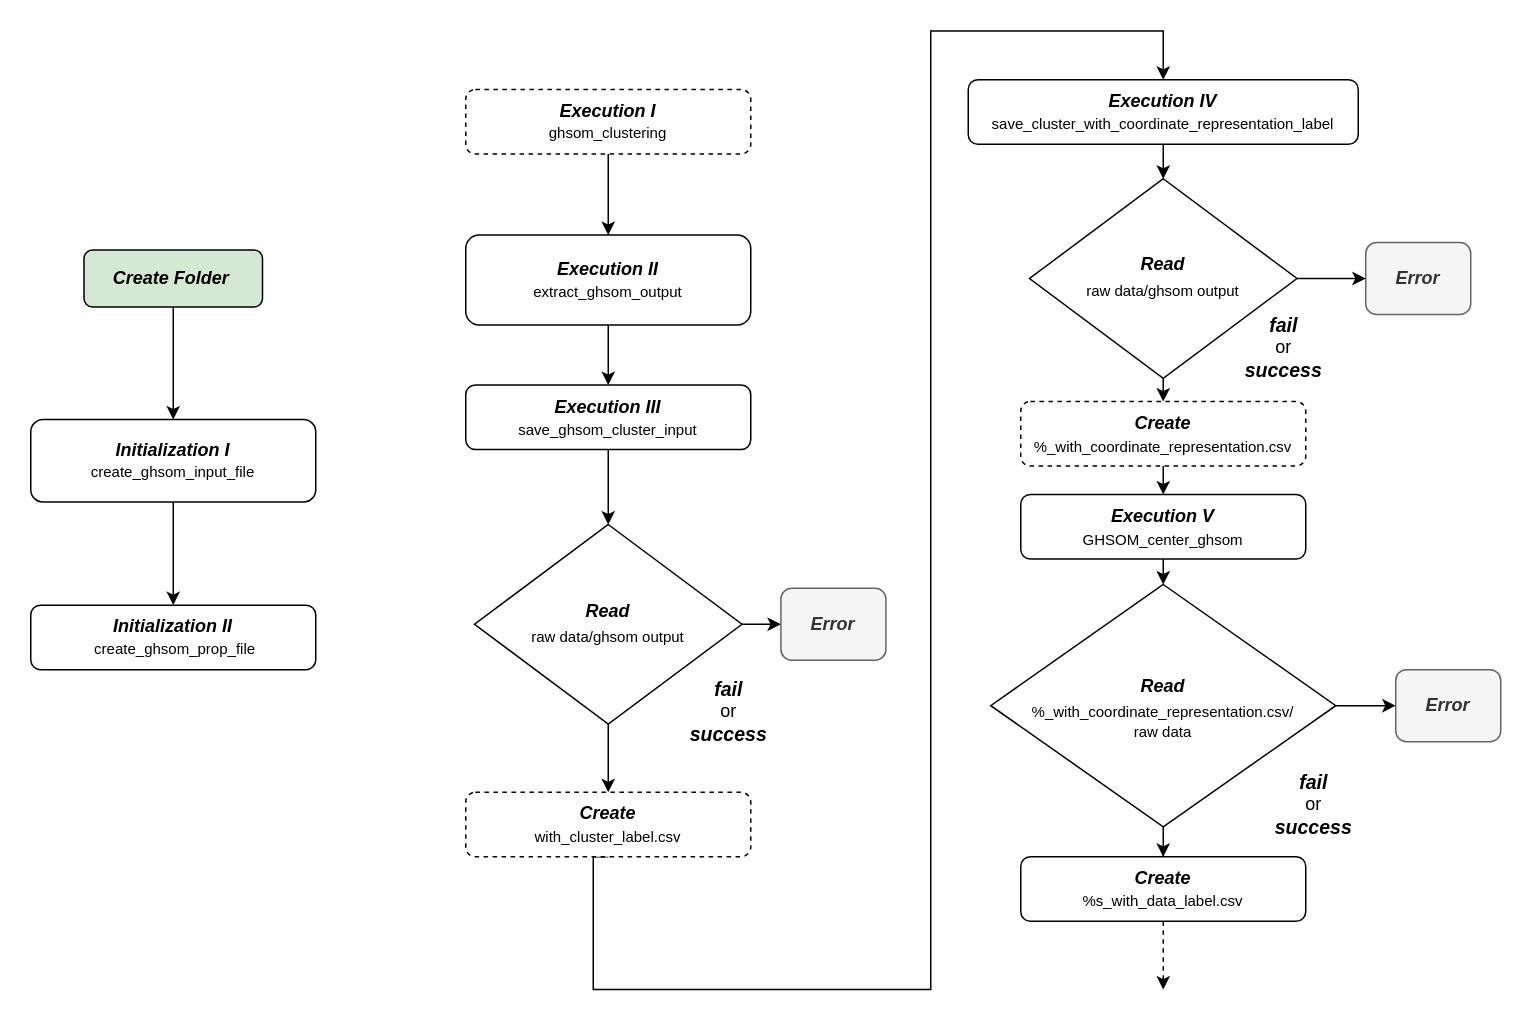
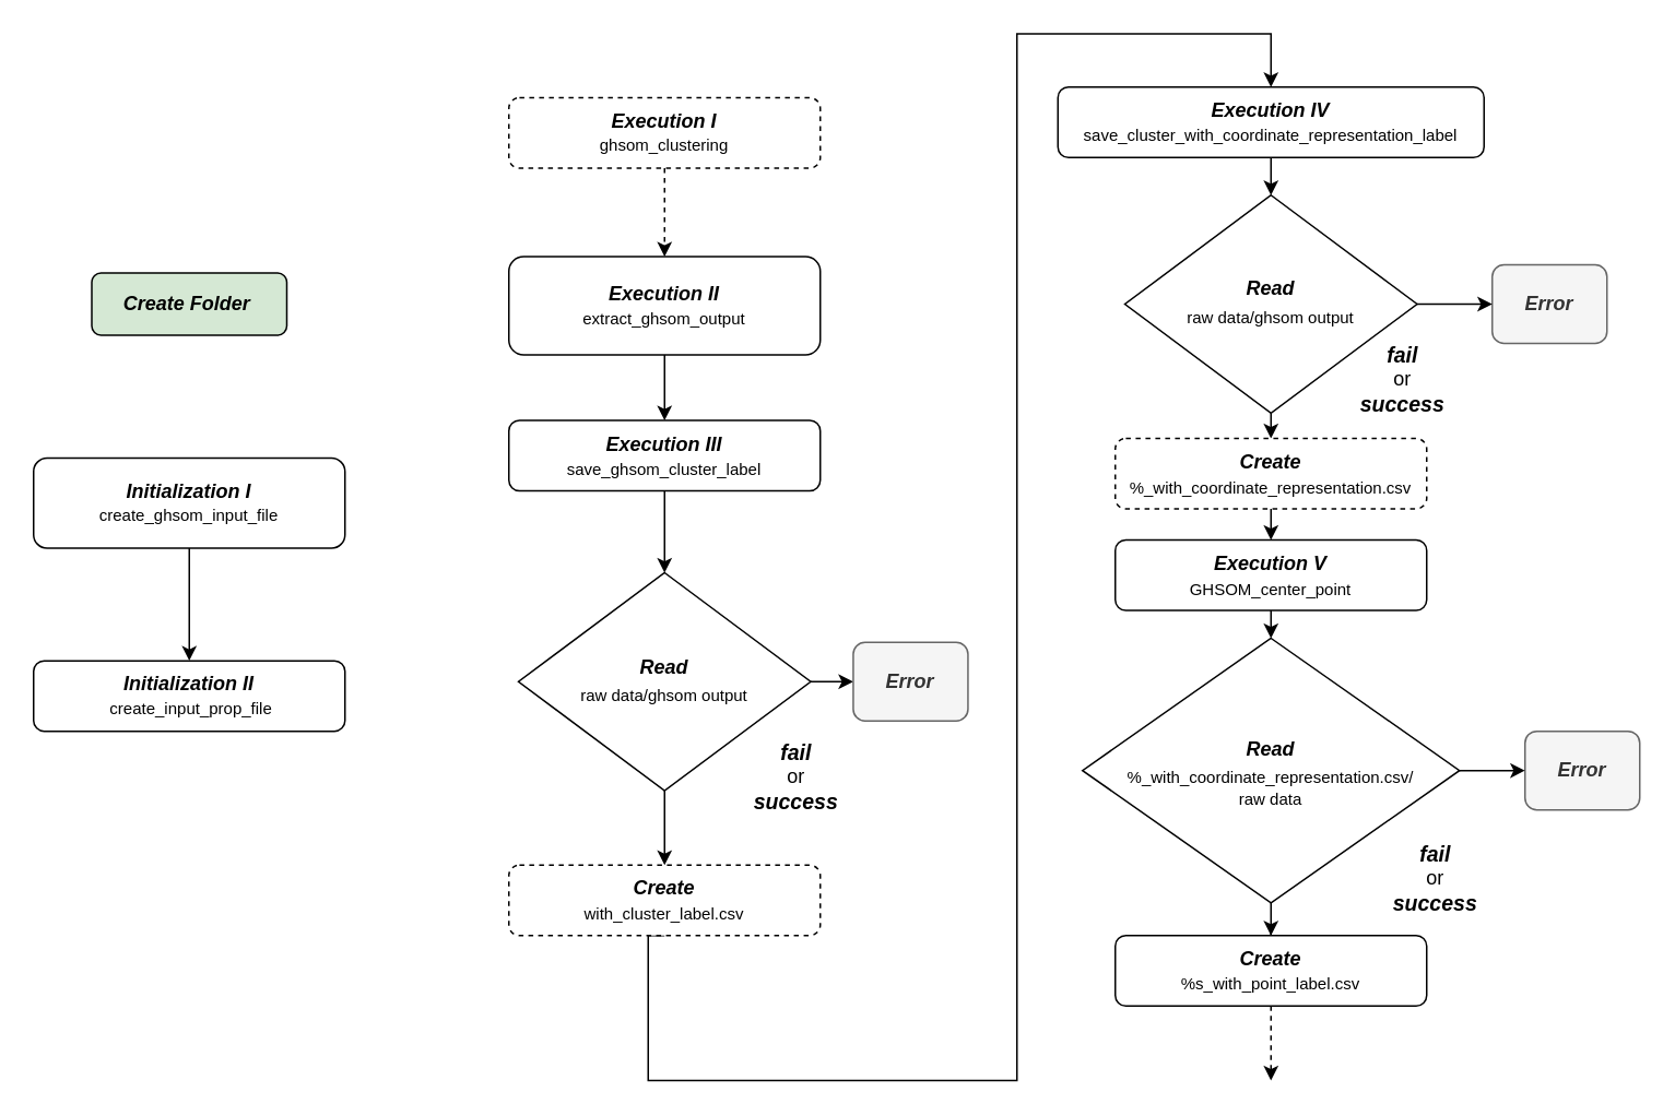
  <mxCell id="0" />
  <mxCell id="1" parent="0" />
- <mxCell id="2" value="" style="edgeStyle=orthogonalEdgeStyle;rounded=0;orthogonalLoop=1;jettySize=auto;html=1;" parent="1" source="3" target="5" edge="1"><mxGeometry relative="1" as="geometry" /></mxCell>
  <mxCell id="3" value="&lt;i&gt;&lt;b&gt;Create Folder&lt;/b&gt;&lt;/i&gt;&amp;nbsp;" style="rounded=1;whiteSpace=wrap;html=1;fontSize=12;glass=0;strokeWidth=1;shadow=0;fillColor=#d5e8d4;" parent="1" vertex="1"><mxGeometry x="55.5" y="166" width="119" height="38" as="geometry" /></mxCell>
  <mxCell id="4" value="" style="edgeStyle=orthogonalEdgeStyle;rounded=0;orthogonalLoop=1;jettySize=auto;html=1;" parent="1" source="5" target="11" edge="1"><mxGeometry relative="1" as="geometry" /></mxCell>
  <mxCell id="5" value="&lt;b style=&quot;font-size: 11px&quot;&gt;&lt;i&gt;&lt;font style=&quot;font-size: 12px&quot;&gt;Initialization I&lt;/font&gt;&lt;/i&gt;&lt;/b&gt;&lt;br&gt;&lt;font style=&quot;font-size: 10px ; line-height: 140%&quot;&gt;&lt;font style=&quot;font-size: 10px&quot;&gt;create&lt;/font&gt;&lt;font style=&quot;font-size: 10px&quot;&gt;_ghsom_input_file&lt;/font&gt;&lt;/font&gt;" style="rounded=1;whiteSpace=wrap;html=1;fontSize=12;glass=0;strokeWidth=1;shadow=0;" parent="1" vertex="1"><mxGeometry x="20" y="279" width="190" height="55" as="geometry" /></mxCell>
  <mxCell id="6" value="" style="edgeStyle=orthogonalEdgeStyle;rounded=0;orthogonalLoop=1;jettySize=auto;html=1;" parent="1" source="8" target="9" edge="1"><mxGeometry relative="1" as="geometry" /></mxCell>
  <mxCell id="7" value="" style="edgeStyle=orthogonalEdgeStyle;rounded=0;orthogonalLoop=1;jettySize=auto;html=1;" parent="1" source="8" target="17" edge="1"><mxGeometry relative="1" as="geometry" /></mxCell>
  <mxCell id="8" value="&lt;p style=&quot;line-height: 140%&quot;&gt;&lt;i&gt;&lt;b style=&quot;line-height: 120%&quot;&gt;Read&lt;/b&gt;&lt;/i&gt;&lt;br&gt;&lt;font style=&quot;font-size: 10px&quot;&gt;raw data/ghsom output&lt;/font&gt;&lt;/p&gt;" style="rhombus;whiteSpace=wrap;html=1;" parent="1" vertex="1"><mxGeometry x="315.85" y="349" width="178.31" height="133" as="geometry" /></mxCell>
  <mxCell id="9" value="&lt;i&gt;&lt;b&gt;Error&lt;/b&gt;&lt;/i&gt;" style="rounded=1;whiteSpace=wrap;html=1;fontSize=12;glass=0;strokeWidth=1;shadow=0;fillColor=#f5f5f5;strokeColor=#666666;fontColor=#333333;" parent="1" vertex="1"><mxGeometry x="520.12" y="391.5" width="70" height="48" as="geometry" /></mxCell>
  <mxCell id="10" value="&lt;i&gt;&lt;b&gt;&lt;font style=&quot;font-size: 13px&quot;&gt;fail&lt;/font&gt;&lt;/b&gt;&lt;/i&gt;&lt;br&gt;or&lt;br&gt;&lt;i&gt;&lt;b&gt;&lt;font style=&quot;font-size: 13px&quot;&gt;success&lt;/font&gt;&lt;/b&gt;&lt;/i&gt;" style="text;html=1;resizable=0;autosize=1;align=center;verticalAlign=middle;points=[];fillColor=none;strokeColor=none;rounded=0;" parent="1" vertex="1"><mxGeometry x="450.12" y="449" width="70" height="50" as="geometry" /></mxCell>
- <mxCell id="11" value="&lt;b style=&quot;font-size: 11px&quot;&gt;&lt;i&gt;&lt;font style=&quot;font-size: 12px&quot;&gt;Initialization II&lt;/font&gt;&lt;/i&gt;&lt;/b&gt;&lt;br&gt;&lt;div&gt;&lt;span style=&quot;font-size: 10px&quot;&gt;&amp;nbsp;create_ghsom_prop_&lt;/span&gt;&lt;span style=&quot;font-size: 10px&quot;&gt;file&lt;/span&gt;&lt;/div&gt;" style="rounded=1;whiteSpace=wrap;html=1;fontSize=12;glass=0;strokeWidth=1;shadow=0;" parent="1" vertex="1"><mxGeometry x="20" y="402.75" width="190" height="43" as="geometry" /></mxCell>
+ <mxCell id="11" value="&lt;b style=&quot;font-size: 11px&quot;&gt;&lt;i&gt;&lt;font style=&quot;font-size: 12px&quot;&gt;Initialization II&lt;/font&gt;&lt;/i&gt;&lt;/b&gt;&lt;br&gt;&lt;div&gt;&lt;span style=&quot;font-size: 10px&quot;&gt;&amp;nbsp;create_input_prop_&lt;/span&gt;&lt;span style=&quot;font-size: 10px&quot;&gt;file&lt;/span&gt;&lt;/div&gt;" style="rounded=1;whiteSpace=wrap;html=1;fontSize=12;glass=0;strokeWidth=1;shadow=0;" parent="1" vertex="1"><mxGeometry x="20" y="402.75" width="190" height="43" as="geometry" /></mxCell>
  <mxCell id="12" value="" style="edgeStyle=orthogonalEdgeStyle;rounded=0;orthogonalLoop=1;jettySize=auto;html=1;" parent="1" source="36" target="15" edge="1"><mxGeometry relative="1" as="geometry" /></mxCell>
  <mxCell id="13" value="&lt;b style=&quot;font-size: 11px&quot;&gt;&lt;i&gt;&lt;font style=&quot;font-size: 12px&quot;&gt;Execution I&lt;/font&gt;&lt;/i&gt;&lt;/b&gt;&lt;br&gt;&lt;font style=&quot;font-size: 10px ; line-height: 140%&quot;&gt;&lt;font style=&quot;font-size: 10px&quot;&gt;ghsom_clustering&lt;/font&gt;&lt;/font&gt;" style="rounded=1;whiteSpace=wrap;html=1;fontSize=12;glass=0;strokeWidth=1;shadow=0;dashed=1;" parent="1" vertex="1"><mxGeometry x="310" y="59" width="190" height="43" as="geometry" /></mxCell>
  <mxCell id="14" value="" style="edgeStyle=orthogonalEdgeStyle;rounded=0;orthogonalLoop=1;jettySize=auto;html=1;" parent="1" source="15" target="8" edge="1"><mxGeometry relative="1" as="geometry" /></mxCell>
- <mxCell id="15" value="&lt;b style=&quot;font-size: 11px&quot;&gt;&lt;i&gt;&lt;font style=&quot;font-size: 12px&quot;&gt;Execution III&lt;/font&gt;&lt;/i&gt;&lt;/b&gt;&lt;br&gt;&lt;div&gt;&lt;span style=&quot;font-size: 10px&quot;&gt;save_ghsom_cluster&lt;/span&gt;&lt;span style=&quot;font-size: 10px&quot;&gt;_input&lt;/span&gt;&lt;/div&gt;" style="rounded=1;whiteSpace=wrap;html=1;fontSize=12;glass=0;strokeWidth=1;shadow=0;" parent="1" vertex="1"><mxGeometry x="310" y="256" width="190" height="43" as="geometry" /></mxCell>
+ <mxCell id="15" value="&lt;b style=&quot;font-size: 11px&quot;&gt;&lt;i&gt;&lt;font style=&quot;font-size: 12px&quot;&gt;Execution III&lt;/font&gt;&lt;/i&gt;&lt;/b&gt;&lt;br&gt;&lt;div&gt;&lt;span style=&quot;font-size: 10px&quot;&gt;save_ghsom_cluster&lt;/span&gt;&lt;span style=&quot;font-size: 10px&quot;&gt;_label&lt;/span&gt;&lt;/div&gt;" style="rounded=1;whiteSpace=wrap;html=1;fontSize=12;glass=0;strokeWidth=1;shadow=0;" parent="1" vertex="1"><mxGeometry x="310" y="256" width="190" height="43" as="geometry" /></mxCell>
  <mxCell id="16" style="edgeStyle=orthogonalEdgeStyle;rounded=0;orthogonalLoop=1;jettySize=auto;html=1;exitX=0.5;exitY=1;exitDx=0;exitDy=0;entryX=0.5;entryY=0;entryDx=0;entryDy=0;" parent="1" source="17" target="33" edge="1"><mxGeometry relative="1" as="geometry"><Array as="points"><mxPoint x="395" y="659" /><mxPoint x="620" y="659" /><mxPoint x="620" y="20" /><mxPoint x="775" y="20" /></Array></mxGeometry></mxCell>
  <mxCell id="17" value="&lt;b style=&quot;font-size: 11px&quot;&gt;&lt;i&gt;&lt;font style=&quot;font-size: 12px&quot;&gt;Create&lt;/font&gt;&lt;/i&gt;&lt;/b&gt;&lt;br&gt;&lt;div&gt;&lt;span style=&quot;font-size: 10px&quot;&gt;with_cluster_label.csv&lt;/span&gt;&lt;/div&gt;" style="rounded=1;whiteSpace=wrap;html=1;fontSize=12;glass=0;strokeWidth=1;shadow=0;dashed=1;" parent="1" vertex="1"><mxGeometry x="310" y="527.5" width="190" height="43" as="geometry" /></mxCell>
  <mxCell id="18" value="&lt;i&gt;&lt;b&gt;Error&lt;/b&gt;&lt;/i&gt;" style="rounded=1;whiteSpace=wrap;html=1;fontSize=12;glass=0;strokeWidth=1;shadow=0;fillColor=#f5f5f5;strokeColor=#666666;fontColor=#333333;" parent="1" vertex="1"><mxGeometry x="930" y="445.75" width="70" height="48" as="geometry" /></mxCell>
  <mxCell id="19" value="&lt;i&gt;&lt;b&gt;Error&lt;/b&gt;&lt;/i&gt;" style="rounded=1;whiteSpace=wrap;html=1;fontSize=12;glass=0;strokeWidth=1;shadow=0;fillColor=#f5f5f5;strokeColor=#666666;fontColor=#333333;" parent="1" vertex="1"><mxGeometry x="910" y="161" width="70" height="48" as="geometry" /></mxCell>
  <mxCell id="20" style="edgeStyle=orthogonalEdgeStyle;rounded=0;orthogonalLoop=1;jettySize=auto;html=1;exitX=0.5;exitY=1;exitDx=0;exitDy=0;entryX=0.5;entryY=0;entryDx=0;entryDy=0;" parent="1" source="22" target="27" edge="1"><mxGeometry relative="1" as="geometry" /></mxCell>
  <mxCell id="21" style="edgeStyle=orthogonalEdgeStyle;rounded=0;orthogonalLoop=1;jettySize=auto;html=1;exitX=1;exitY=0.5;exitDx=0;exitDy=0;entryX=0;entryY=0.5;entryDx=0;entryDy=0;" edge="1" parent="1" source="22" target="19"><mxGeometry relative="1" as="geometry" /></mxCell>
  <mxCell id="22" value="&lt;p style=&quot;line-height: 140%&quot;&gt;&lt;i&gt;&lt;b style=&quot;line-height: 120%&quot;&gt;Read&lt;/b&gt;&lt;/i&gt;&lt;br&gt;&lt;font style=&quot;font-size: 10px&quot;&gt;raw data/ghsom output&lt;/font&gt;&lt;/p&gt;" style="rhombus;whiteSpace=wrap;html=1;" parent="1" vertex="1"><mxGeometry x="685.85" y="118.5" width="178.31" height="133" as="geometry" /></mxCell>
  <mxCell id="23" value="" style="edgeStyle=orthogonalEdgeStyle;rounded=0;orthogonalLoop=1;jettySize=auto;html=1;" parent="1" source="25" target="29" edge="1"><mxGeometry relative="1" as="geometry" /></mxCell>
  <mxCell id="24" value="" style="edgeStyle=orthogonalEdgeStyle;rounded=0;orthogonalLoop=1;jettySize=auto;html=1;" edge="1" parent="1" source="25" target="18"><mxGeometry relative="1" as="geometry" /></mxCell>
  <mxCell id="25" value="&lt;p style=&quot;line-height: 100%&quot;&gt;&lt;i&gt;&lt;b style=&quot;line-height: 180%&quot;&gt;Read&lt;/b&gt;&lt;/i&gt;&lt;br&gt;&lt;font style=&quot;font-size: 10px&quot;&gt;%_with_coordinate_representation.csv/&lt;br&gt;&lt;/font&gt;&lt;span style=&quot;font-size: 10px&quot;&gt;raw data&lt;/span&gt;&lt;/p&gt;" style="rhombus;whiteSpace=wrap;html=1;" parent="1" vertex="1"><mxGeometry x="660" y="389" width="230" height="161.5" as="geometry" /></mxCell>
  <mxCell id="26" style="edgeStyle=orthogonalEdgeStyle;rounded=0;orthogonalLoop=1;jettySize=auto;html=1;exitX=0.5;exitY=1;exitDx=0;exitDy=0;entryX=0.5;entryY=0;entryDx=0;entryDy=0;" parent="1" source="27" target="31" edge="1"><mxGeometry relative="1" as="geometry" /></mxCell>
  <mxCell id="27" value="&lt;b style=&quot;font-size: 11px&quot;&gt;&lt;i&gt;&lt;font style=&quot;font-size: 12px&quot;&gt;Create&lt;/font&gt;&lt;/i&gt;&lt;/b&gt;&lt;br&gt;&lt;div&gt;&lt;div&gt;&lt;span style=&quot;font-size: 10px&quot;&gt;%_with_coordinate_&lt;/span&gt;&lt;span style=&quot;font-size: 10px&quot;&gt;representation.csv&lt;/span&gt;&lt;/div&gt;&lt;/div&gt;" style="rounded=1;whiteSpace=wrap;html=1;fontSize=12;glass=0;strokeWidth=1;shadow=0;dashed=1;" parent="1" vertex="1"><mxGeometry x="680" y="267" width="190" height="43" as="geometry" /></mxCell>
  <mxCell id="28" value="" style="edgeStyle=orthogonalEdgeStyle;rounded=0;orthogonalLoop=1;jettySize=auto;html=1;dashed=1;" parent="1" source="29" edge="1"><mxGeometry relative="1" as="geometry"><mxPoint x="775" y="659" as="targetPoint" /><Array as="points"><mxPoint x="775" y="649" /><mxPoint x="775" y="649" /></Array></mxGeometry></mxCell>
- <mxCell id="29" value="&lt;b style=&quot;font-size: 11px&quot;&gt;&lt;i&gt;&lt;font style=&quot;font-size: 12px&quot;&gt;Create&lt;/font&gt;&lt;/i&gt;&lt;/b&gt;&lt;br&gt;&lt;div&gt;&lt;div&gt;&lt;span style=&quot;font-size: 10px&quot;&gt;%s_with_data_&lt;/span&gt;&lt;span style=&quot;font-size: 10px&quot;&gt;label.csv&lt;/span&gt;&lt;/div&gt;&lt;/div&gt;" style="rounded=1;whiteSpace=wrap;html=1;fontSize=12;glass=0;strokeWidth=1;shadow=0;" parent="1" vertex="1"><mxGeometry x="680" y="570.5" width="190" height="43" as="geometry" /></mxCell>
+ <mxCell id="29" value="&lt;b style=&quot;font-size: 11px&quot;&gt;&lt;i&gt;&lt;font style=&quot;font-size: 12px&quot;&gt;Create&lt;/font&gt;&lt;/i&gt;&lt;/b&gt;&lt;br&gt;&lt;div&gt;&lt;div&gt;&lt;span style=&quot;font-size: 10px&quot;&gt;%s_with_point_&lt;/span&gt;&lt;span style=&quot;font-size: 10px&quot;&gt;label.csv&lt;/span&gt;&lt;/div&gt;&lt;/div&gt;" style="rounded=1;whiteSpace=wrap;html=1;fontSize=12;glass=0;strokeWidth=1;shadow=0;" parent="1" vertex="1"><mxGeometry x="680" y="570.5" width="190" height="43" as="geometry" /></mxCell>
  <mxCell id="30" style="edgeStyle=orthogonalEdgeStyle;rounded=0;orthogonalLoop=1;jettySize=auto;html=1;exitX=0.5;exitY=1;exitDx=0;exitDy=0;entryX=0.5;entryY=0;entryDx=0;entryDy=0;" parent="1" source="31" target="25" edge="1"><mxGeometry relative="1" as="geometry" /></mxCell>
- <mxCell id="31" value="&lt;b style=&quot;font-size: 11px&quot;&gt;&lt;i&gt;&lt;font style=&quot;font-size: 12px&quot;&gt;Execution V&lt;/font&gt;&lt;/i&gt;&lt;/b&gt;&lt;br&gt;&lt;span style=&quot;font-size: 10px&quot;&gt;GHSOM_center_ghsom&lt;/span&gt;" style="rounded=1;whiteSpace=wrap;html=1;fontSize=12;glass=0;strokeWidth=1;shadow=0;" parent="1" vertex="1"><mxGeometry x="680" y="329" width="190" height="43" as="geometry" /></mxCell>
+ <mxCell id="31" value="&lt;b style=&quot;font-size: 11px&quot;&gt;&lt;i&gt;&lt;font style=&quot;font-size: 12px&quot;&gt;Execution V&lt;/font&gt;&lt;/i&gt;&lt;/b&gt;&lt;br&gt;&lt;span style=&quot;font-size: 10px&quot;&gt;GHSOM_center_point&lt;/span&gt;" style="rounded=1;whiteSpace=wrap;html=1;fontSize=12;glass=0;strokeWidth=1;shadow=0;" parent="1" vertex="1"><mxGeometry x="680" y="329" width="190" height="43" as="geometry" /></mxCell>
  <mxCell id="32" style="edgeStyle=orthogonalEdgeStyle;rounded=0;orthogonalLoop=1;jettySize=auto;html=1;exitX=0.5;exitY=1;exitDx=0;exitDy=0;entryX=0.5;entryY=0;entryDx=0;entryDy=0;" parent="1" source="33" target="22" edge="1"><mxGeometry relative="1" as="geometry" /></mxCell>
  <mxCell id="33" value="&lt;b style=&quot;font-size: 11px&quot;&gt;&lt;i&gt;&lt;font style=&quot;font-size: 12px&quot;&gt;Execution IV&lt;/font&gt;&lt;/i&gt;&lt;/b&gt;&lt;br&gt;&lt;div&gt;&lt;span style=&quot;font-size: 10px&quot;&gt;save_cluster_with&lt;/span&gt;&lt;span style=&quot;font-size: 10px&quot;&gt;_coordinate_repres&lt;/span&gt;&lt;span style=&quot;font-size: 10px&quot;&gt;entation_label&lt;/span&gt;&lt;/div&gt;" style="rounded=1;whiteSpace=wrap;html=1;fontSize=12;glass=0;strokeWidth=1;shadow=0;" parent="1" vertex="1"><mxGeometry x="645" y="52.5" width="260" height="43" as="geometry" /></mxCell>
  <mxCell id="34" value="&lt;i&gt;&lt;b&gt;&lt;font style=&quot;font-size: 13px&quot;&gt;fail&lt;/font&gt;&lt;/b&gt;&lt;/i&gt;&lt;br&gt;or&lt;br&gt;&lt;i&gt;&lt;b&gt;&lt;font style=&quot;font-size: 13px&quot;&gt;success&lt;/font&gt;&lt;/b&gt;&lt;/i&gt;" style="text;html=1;resizable=0;autosize=1;align=center;verticalAlign=middle;points=[];fillColor=none;strokeColor=none;rounded=0;" parent="1" vertex="1"><mxGeometry x="820" y="206" width="70" height="50" as="geometry" /></mxCell>
  <mxCell id="35" value="&lt;i&gt;&lt;b&gt;&lt;font style=&quot;font-size: 13px&quot;&gt;fail&lt;/font&gt;&lt;/b&gt;&lt;/i&gt;&lt;br&gt;or&lt;br&gt;&lt;i&gt;&lt;b&gt;&lt;font style=&quot;font-size: 13px&quot;&gt;success&lt;/font&gt;&lt;/b&gt;&lt;/i&gt;" style="text;html=1;resizable=0;autosize=1;align=center;verticalAlign=middle;points=[];fillColor=none;strokeColor=none;rounded=0;" parent="1" vertex="1"><mxGeometry x="840" y="510.5" width="70" height="50" as="geometry" /></mxCell>
  <mxCell id="36" value="&lt;b style=&quot;font-size: 11px&quot;&gt;&lt;i&gt;&lt;font style=&quot;font-size: 12px&quot;&gt;Execution II&lt;/font&gt;&lt;/i&gt;&lt;/b&gt;&lt;br&gt;&lt;span style=&quot;font-size: 10px&quot;&gt;extract_ghsom_output&lt;/span&gt;" style="rounded=1;whiteSpace=wrap;html=1;fontSize=12;glass=0;strokeWidth=1;shadow=0;" parent="1" vertex="1"><mxGeometry x="310" y="156" width="190" height="60" as="geometry" /></mxCell>
- <mxCell id="37" value="" style="edgeStyle=orthogonalEdgeStyle;rounded=0;orthogonalLoop=1;jettySize=auto;html=1;" parent="1" source="13" target="36" edge="1"><mxGeometry relative="1" as="geometry"><mxPoint x="405.037" y="102" as="sourcePoint" /><mxPoint x="404.12" y="254" as="targetPoint" /></mxGeometry></mxCell>
+ <mxCell id="37" value="" style="edgeStyle=orthogonalEdgeStyle;rounded=0;orthogonalLoop=1;jettySize=auto;html=1;dashed=1;" parent="1" source="13" target="36" edge="1"><mxGeometry relative="1" as="geometry"><mxPoint x="405.037" y="102" as="sourcePoint" /><mxPoint x="404.12" y="254" as="targetPoint" /></mxGeometry></mxCell>
